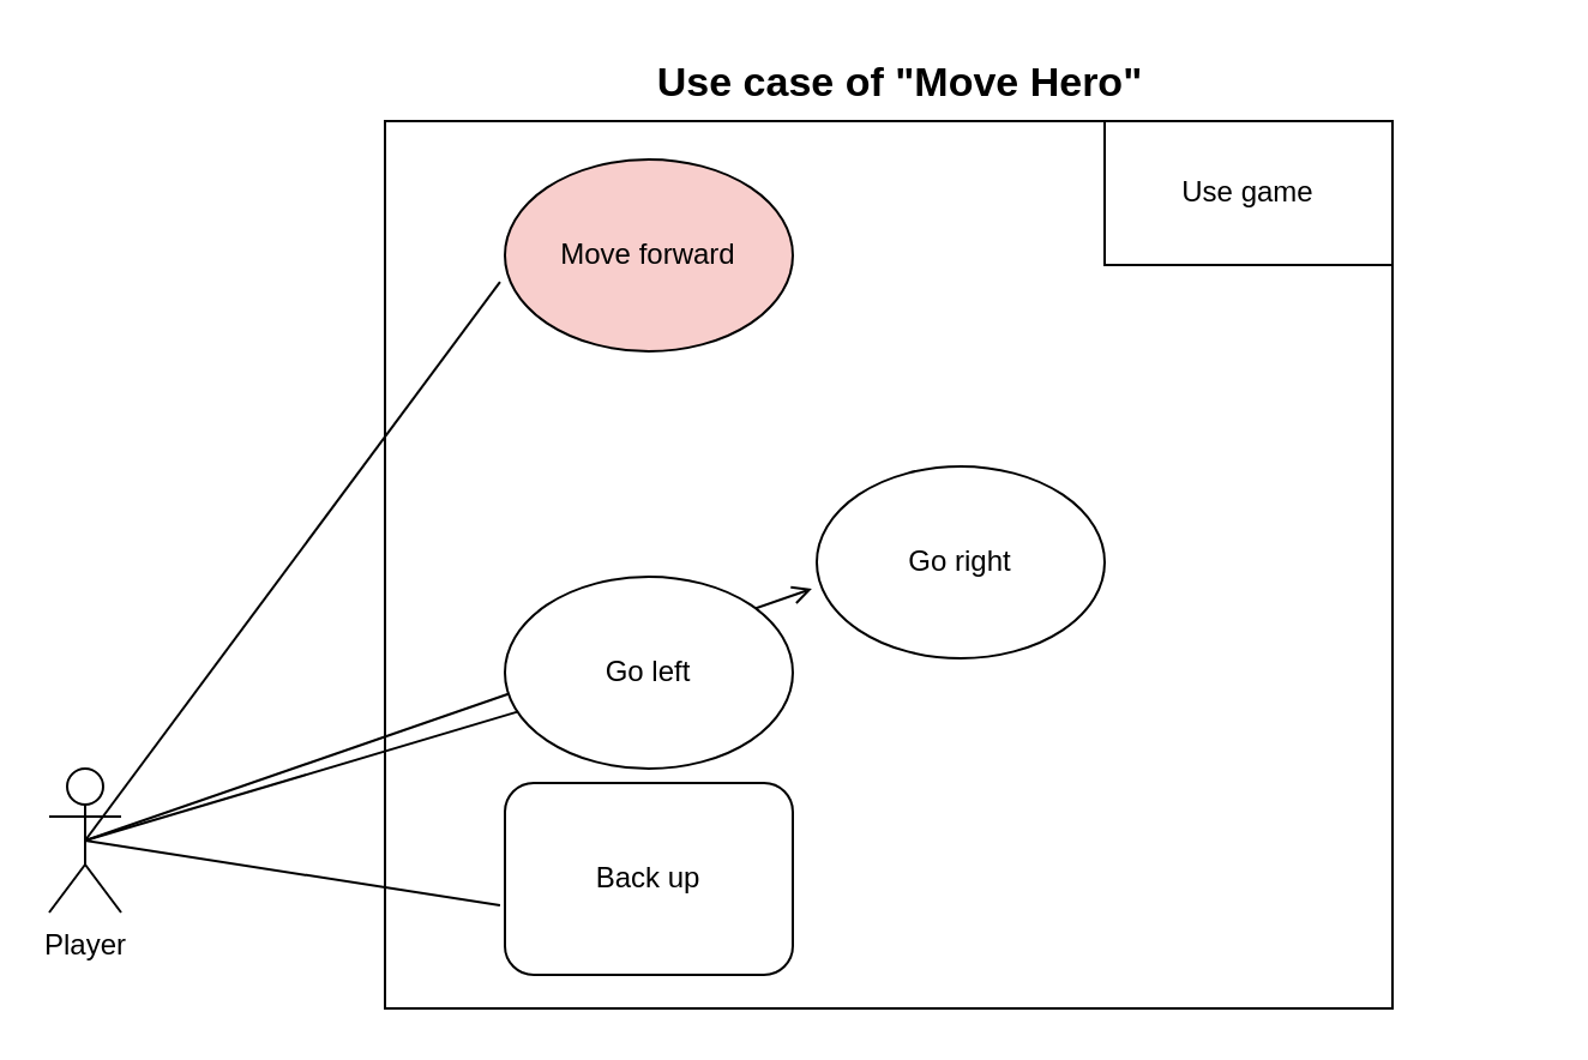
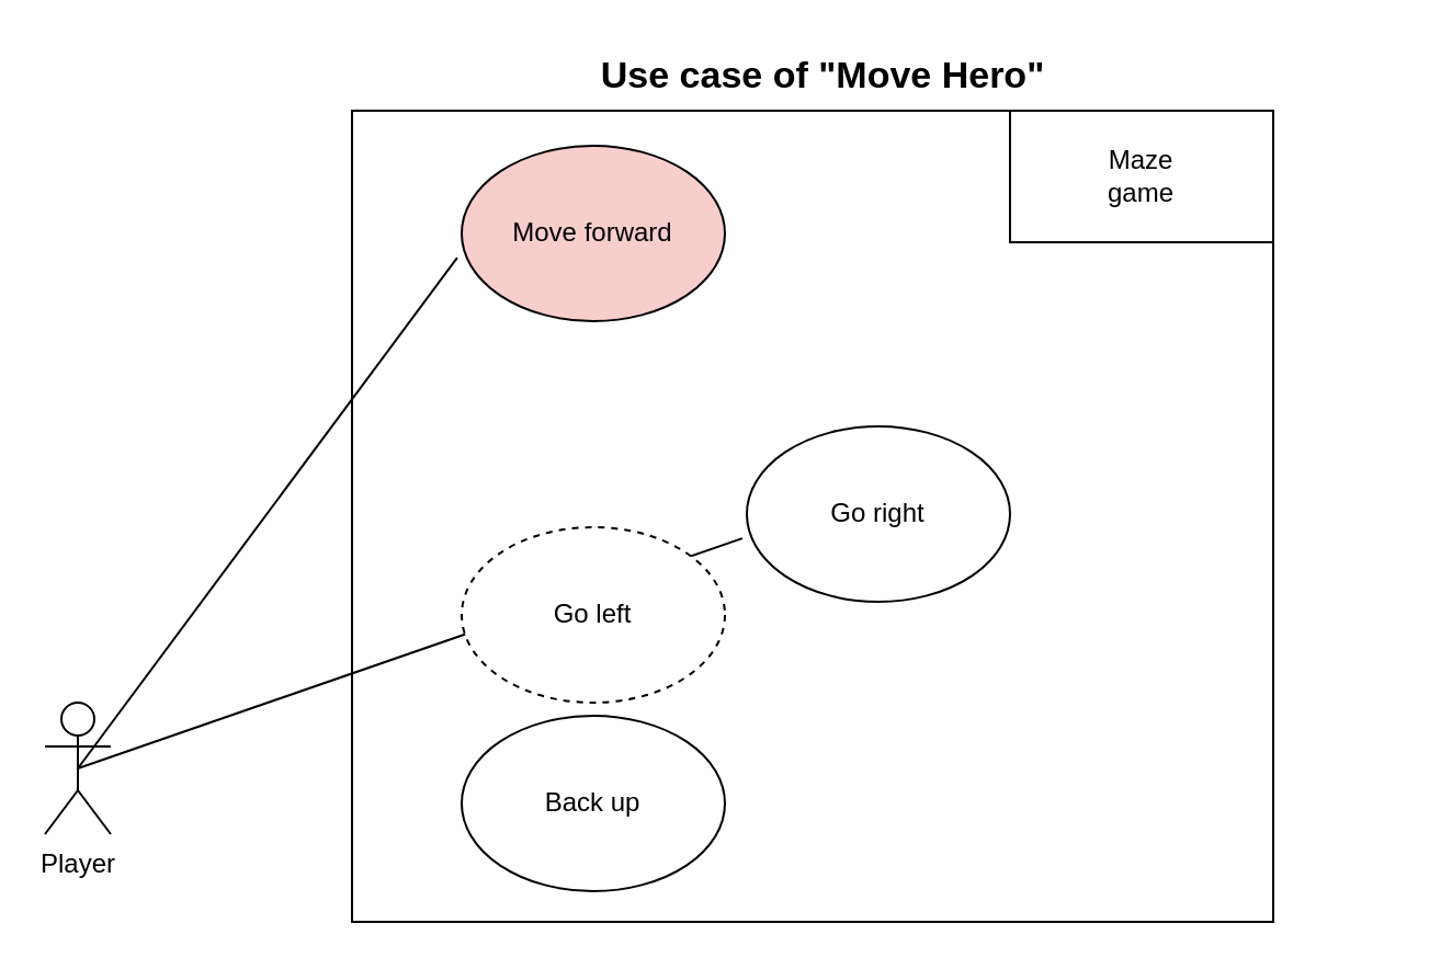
  <mxCell id="0" />
  <mxCell id="1" parent="0" />
  <mxCell id="2" value="" style="rounded=0;whiteSpace=wrap;html=1;" parent="1" vertex="1"><mxGeometry x="160" y="50" width="420" height="370" as="geometry" /></mxCell>
  <mxCell id="3" value="Player" style="shape=umlActor;verticalLabelPosition=bottom;verticalAlign=top;html=1;outlineConnect=0;" parent="1" vertex="1"><mxGeometry x="20" y="320" width="30" height="60" as="geometry" /></mxCell>
  <mxCell id="4" value="" style="rounded=0;whiteSpace=wrap;html=1;" parent="1" vertex="1"><mxGeometry x="460" y="50" width="120" height="60" as="geometry" /></mxCell>
- <mxCell id="5" value="Use game" style="text;html=1;strokeColor=none;fillColor=none;align=center;verticalAlign=middle;whiteSpace=wrap;rounded=0;" parent="1" vertex="1"><mxGeometry x="490" y="65" width="60" height="30" as="geometry" /></mxCell>
+ <mxCell id="5" value="Maze game" style="text;html=1;strokeColor=none;fillColor=none;align=center;verticalAlign=middle;whiteSpace=wrap;rounded=0;" parent="1" vertex="1"><mxGeometry x="490" y="65" width="60" height="30" as="geometry" /></mxCell>
  <mxCell id="6" value="Go right" style="ellipse;whiteSpace=wrap;html=1;" parent="1" vertex="1"><mxGeometry x="340" y="194" width="120" height="80" as="geometry" /></mxCell>
  <mxCell id="7" value="Use case of &quot;Move Hero&quot;" style="text;html=1;strokeColor=none;fillColor=none;align=center;verticalAlign=middle;whiteSpace=wrap;rounded=0;fontStyle=1;fontSize=17;" parent="1" vertex="1"><mxGeometry x="110" y="20" width="530" height="30" as="geometry" /></mxCell>
- <mxCell id="8" value="" style="endArrow=open;html=1;rounded=0;fontSize=17;entryX=-0.017;entryY=0.638;entryDx=0;entryDy=0;entryPerimeter=0;exitX=0.5;exitY=0.5;exitDx=0;exitDy=0;exitPerimeter=0;" parent="1" source="3" target="6" edge="1"><mxGeometry width="50" height="50" relative="1" as="geometry"><mxPoint x="0" y="410" as="sourcePoint" /><mxPoint x="50" y="350" as="targetPoint" /></mxGeometry></mxCell>
- <mxCell id="9" value="Go left" style="ellipse;whiteSpace=wrap;html=1;fontSize=12;" parent="1" vertex="1"><mxGeometry x="210" y="240" width="120" height="80" as="geometry" /></mxCell>
- <mxCell id="10" value="" style="endArrow=none;html=1;rounded=0;fontSize=17;exitX=0.5;exitY=0.5;exitDx=0;exitDy=0;exitPerimeter=0;" parent="1" source="3" target="9" edge="1"><mxGeometry width="50" height="50" relative="1" as="geometry"><mxPoint x="10" y="420" as="sourcePoint" /><mxPoint x="218" y="311" as="targetPoint" /></mxGeometry></mxCell>
+ <mxCell id="8" value="" style="endArrow=none;html=1;rounded=0;fontSize=17;entryX=-0.017;entryY=0.638;entryDx=0;entryDy=0;entryPerimeter=0;exitX=0.5;exitY=0.5;exitDx=0;exitDy=0;exitPerimeter=0;" parent="1" source="3" target="6" edge="1"><mxGeometry width="50" height="50" relative="1" as="geometry"><mxPoint x="0" y="410" as="sourcePoint" /><mxPoint x="50" y="350" as="targetPoint" /></mxGeometry></mxCell>
+ <mxCell id="9" value="Go left" style="ellipse;whiteSpace=wrap;html=1;fontSize=12;dashed=1;" parent="1" vertex="1"><mxGeometry x="210" y="240" width="120" height="80" as="geometry" /></mxCell>
  <mxCell id="11" value="Move forward" style="ellipse;whiteSpace=wrap;html=1;fillColor=#f8cecc;" parent="1" vertex="1"><mxGeometry x="210" y="66" width="120" height="80" as="geometry" /></mxCell>
  <mxCell id="12" value="" style="endArrow=none;html=1;rounded=0;fontSize=17;entryX=-0.017;entryY=0.638;entryDx=0;entryDy=0;entryPerimeter=0;exitX=0.5;exitY=0.5;exitDx=0;exitDy=0;exitPerimeter=0;" parent="1" source="3" target="11" edge="1"><mxGeometry width="50" height="50" relative="1" as="geometry"><mxPoint x="35" y="179" as="sourcePoint" /><mxPoint x="50" y="259" as="targetPoint" /></mxGeometry></mxCell>
- <mxCell id="13" value="Back up" style="whiteSpace=wrap;html=1;rounded=1;" parent="1" vertex="1"><mxGeometry x="210" y="326" width="120" height="80" as="geometry" /></mxCell>
- <mxCell id="14" value="" style="endArrow=none;html=1;rounded=0;fontSize=17;entryX=-0.017;entryY=0.638;entryDx=0;entryDy=0;entryPerimeter=0;exitX=0.5;exitY=0.5;exitDx=0;exitDy=0;exitPerimeter=0;" parent="1" source="3" target="13" edge="1"><mxGeometry width="50" height="50" relative="1" as="geometry"><mxPoint x="35" y="471" as="sourcePoint" /><mxPoint x="50" y="551" as="targetPoint" /></mxGeometry></mxCell>
+ <mxCell id="13" value="Back up" style="ellipse;whiteSpace=wrap;html=1;" parent="1" vertex="1"><mxGeometry x="210" y="326" width="120" height="80" as="geometry" /></mxCell>
